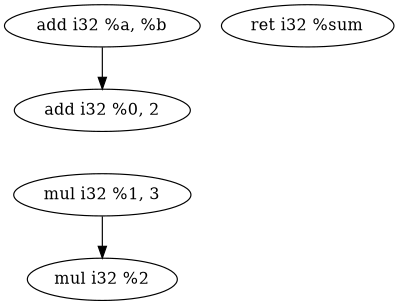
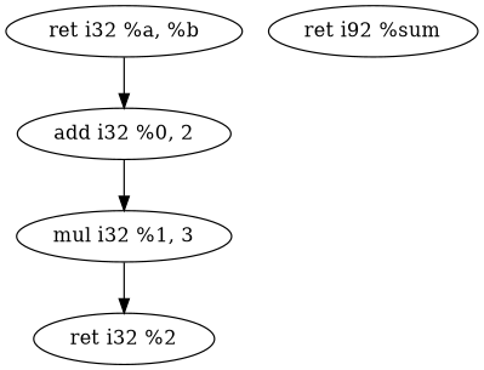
  digraph {
-   n1 [label="add i32 %a, %b"]
+   n1 [label="ret i32 %a, %b"]
    n2 [label="add i32 %0, 2"]
    n3 [label="mul i32 %1, 3"]
-   n4 [label="ret i32 %sum"]
-   n5 [label="mul i32 %2"]
+   n4 [label="ret i92 %sum"]
+   n5 [label="ret i32 %2"]
    n1 -> n2
+   n2 -> n3
    n3 -> n5
  }
